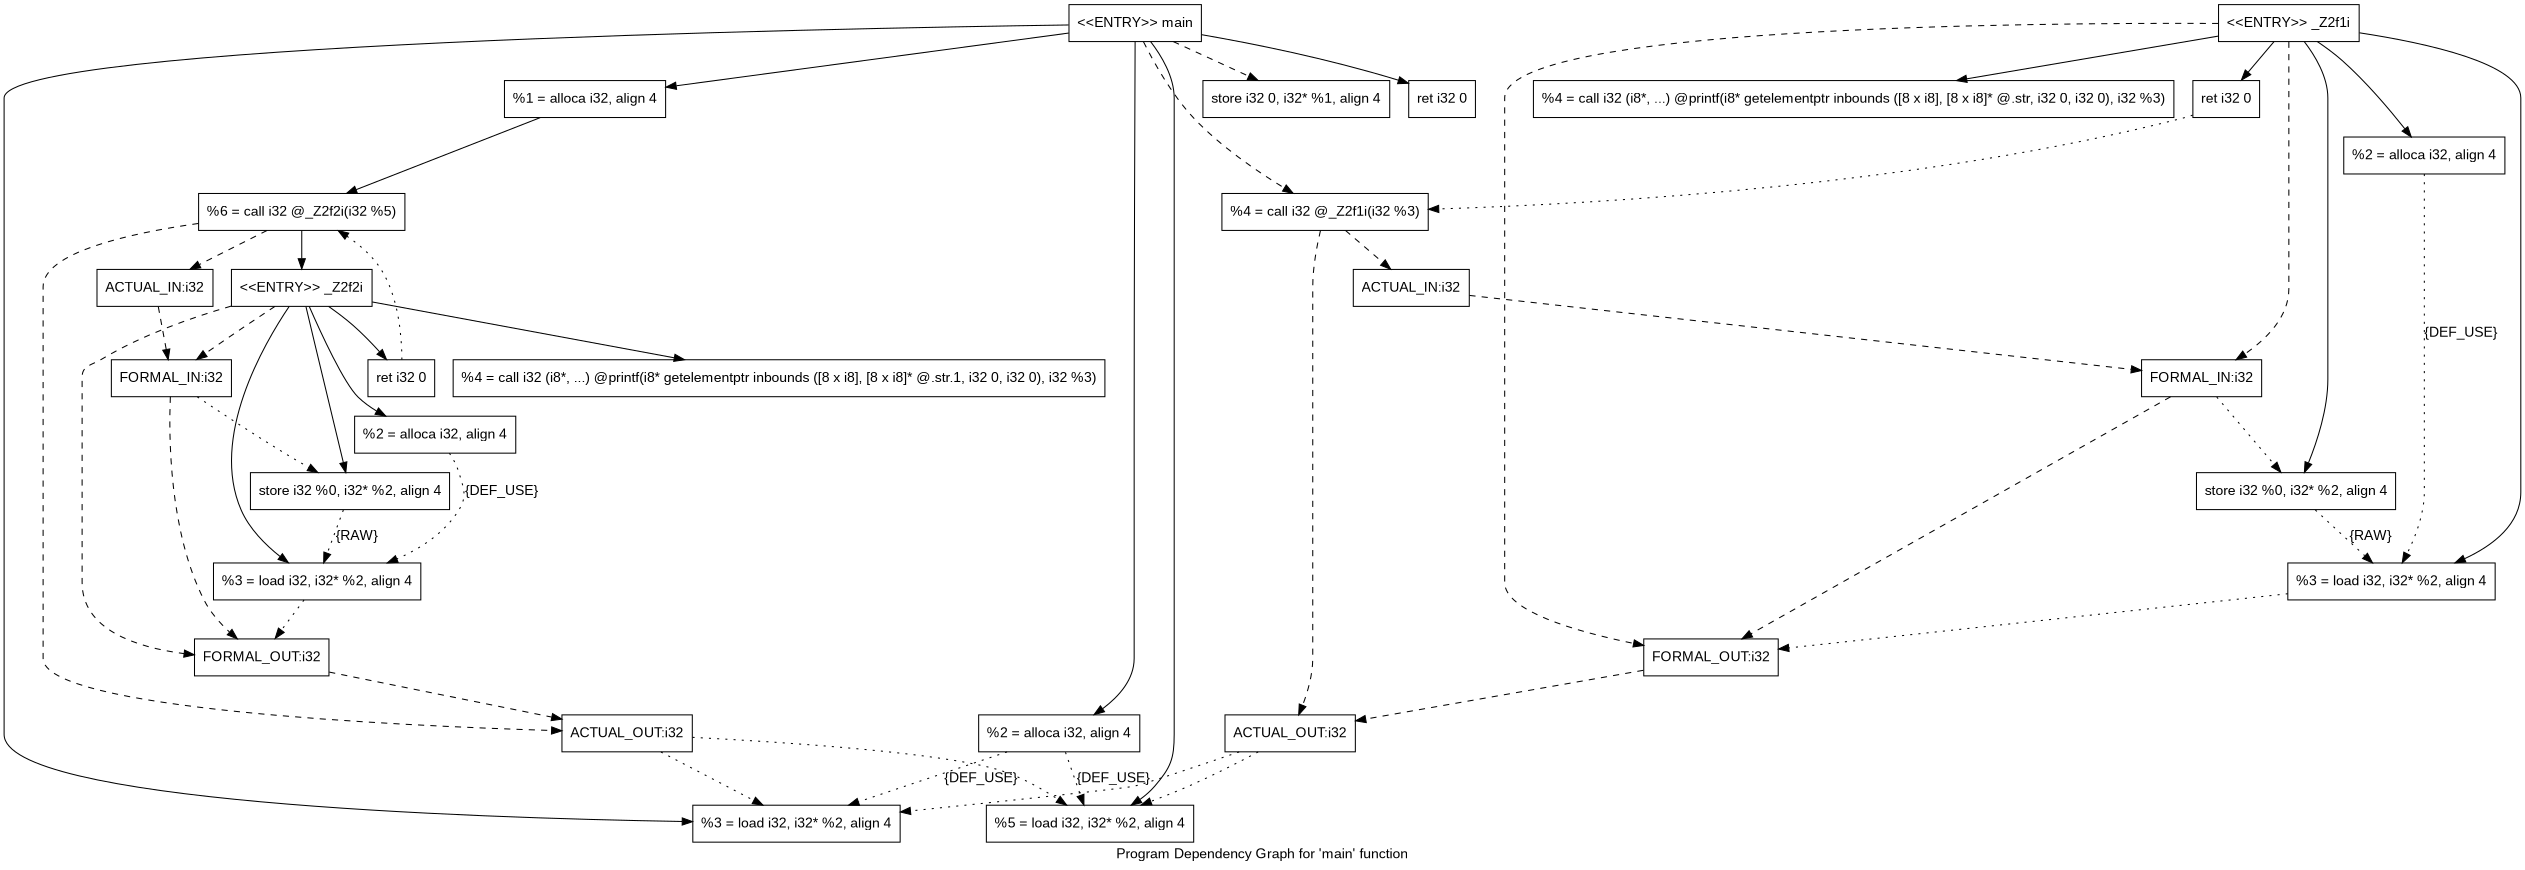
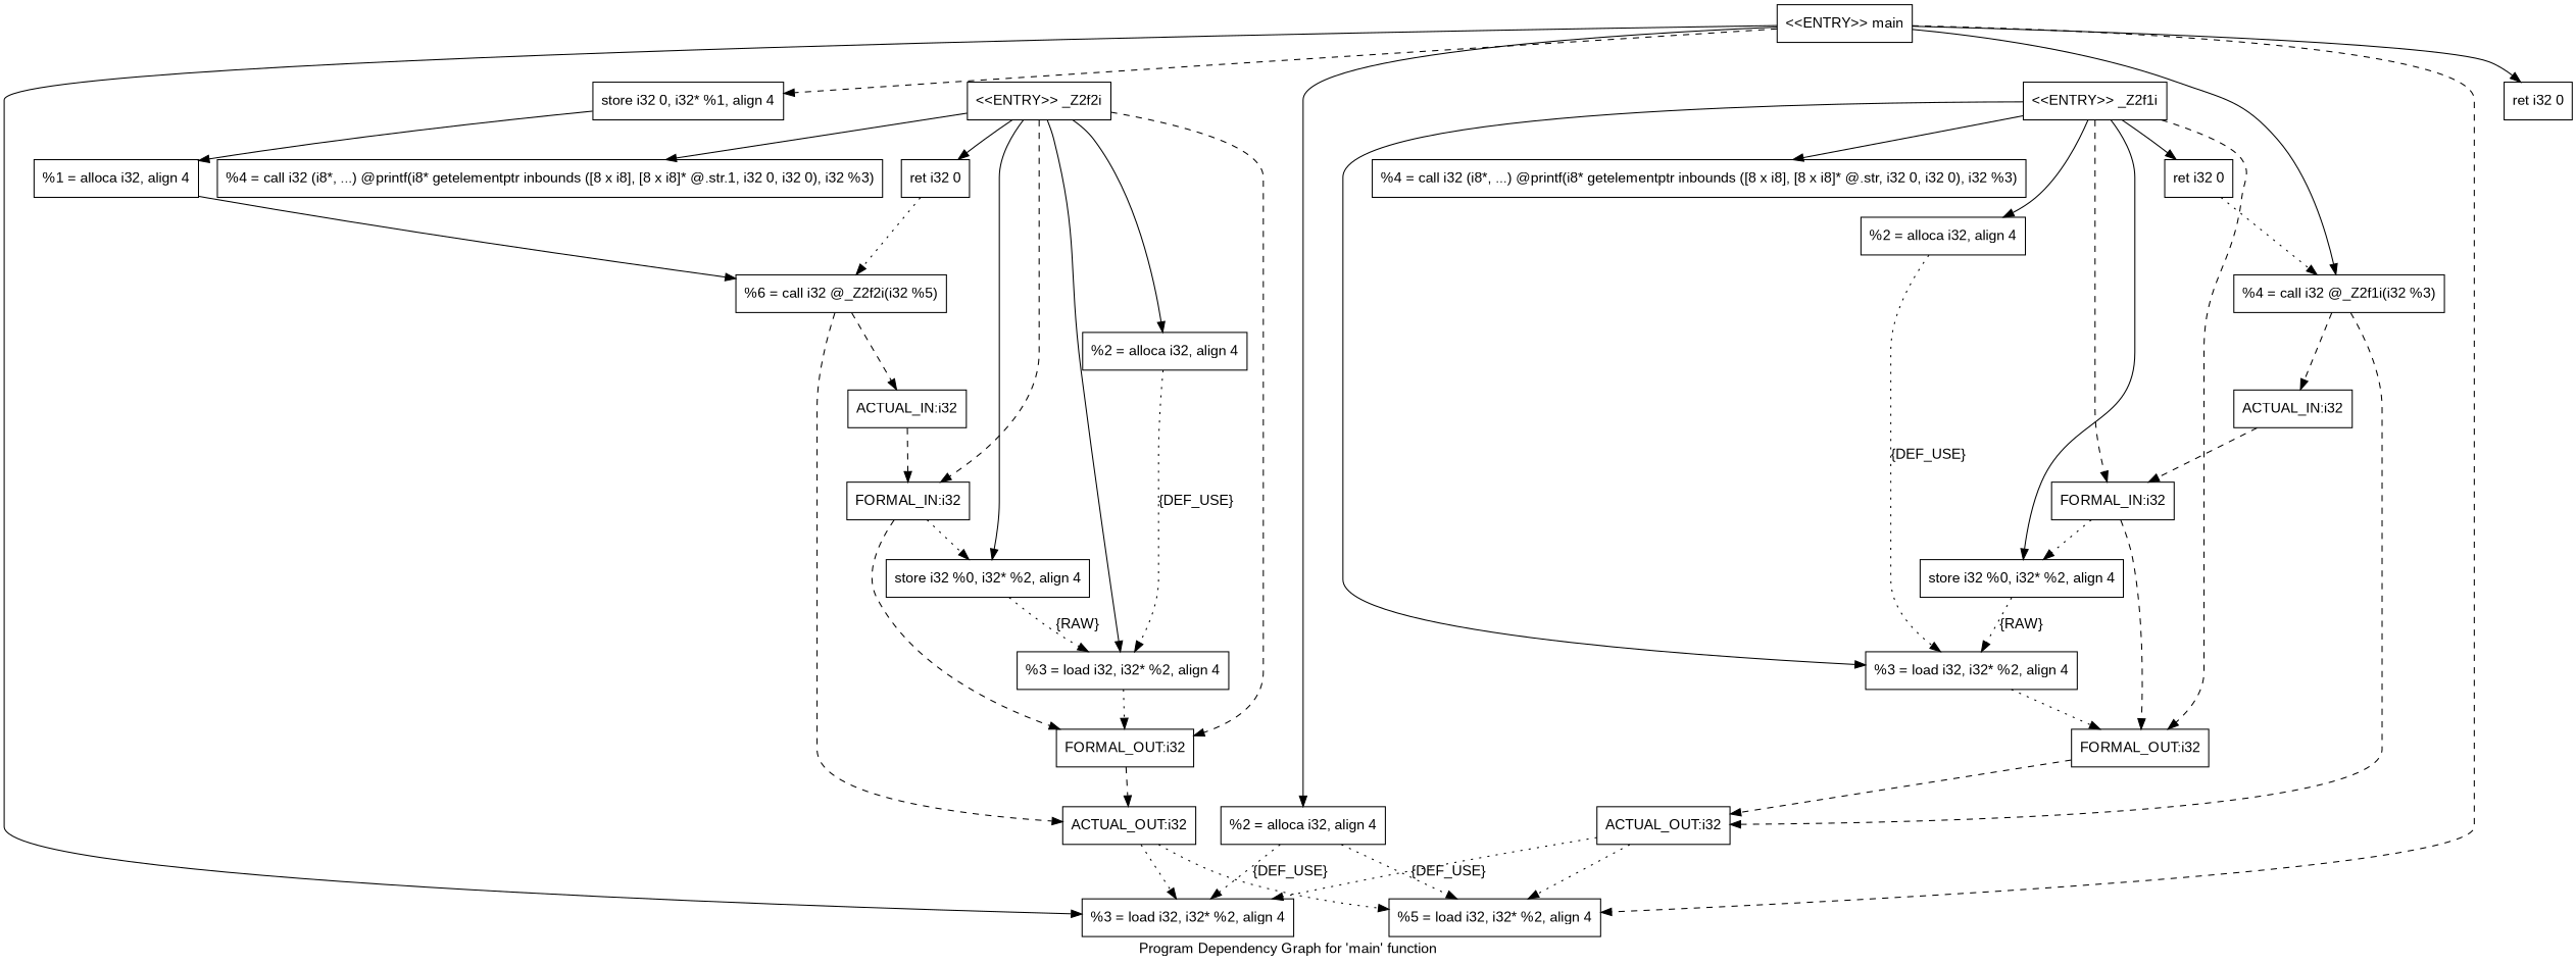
  digraph {
    fontname="Liberation Sans"
    label="Program Dependency Graph for 'main' function"
    node [fontname="Liberation Sans" shape=record]
    edge [fontname="Liberation Sans"]
    n1 [label="{  %2 = alloca i32, align 4}"]
    n2 [label="{  %3 = load i32, i32* %2, align 4}"]
    n3 [label="{FORMAL_OUT:i32}"]
    n4 [label="{ACTUAL_OUT:i32}"]
    n5 [label="{  %3 = load i32, i32* %2, align 4}"]
    n6 [label="{  %5 = load i32, i32* %2, align 4}"]
    n7 [label="{  store i32 %0, i32* %2, align 4}"]
    n8 [label="{\<\<ENTRY\>\> _Z2f1i}"]
    n9 [label="{  %4 = call i32 (i8*, ...) @printf(i8* getelementptr inbounds ([8 x i8], [8 x i8]* @.str, i32 0, i32 0), i32 %3)}"]
    n10 [label="{  ret i32 0}"]
    n11 [label="{FORMAL_IN:i32}"]
    n12 [label="{  %4 = call i32 @_Z2f1i(i32 %3)}"]
    n13 [label="{ACTUAL_IN:i32}"]
    n14 [label="{  %2 = alloca i32, align 4}"]
    n15 [label="{  %3 = load i32, i32* %2, align 4}"]
    n16 [label="{FORMAL_OUT:i32}"]
    n17 [label="{ACTUAL_OUT:i32}"]
    n18 [label="{\<\<ENTRY\>\> _Z2f2i}"]
    n19 [label="{  store i32 %0, i32* %2, align 4}"]
    n20 [label="{  %4 = call i32 (i8*, ...) @printf(i8* getelementptr inbounds ([8 x i8], [8 x i8]* @.str.1, i32 0, i32 0), i32 %3)}"]
    n21 [label="{  ret i32 0}"]
    n22 [label="{FORMAL_IN:i32}"]
    n23 [label="{  %6 = call i32 @_Z2f2i(i32 %5)}"]
    n24 [label="{ACTUAL_IN:i32}"]
    n25 [label="{  %2 = alloca i32, align 4}"]
    n26 [label="{\<\<ENTRY\>\> main}"]
    n27 [label="{  %1 = alloca i32, align 4}"]
    n28 [label="{  store i32 0, i32* %1, align 4}"]
    n29 [label="{  ret i32 0}"]
    n1 -> n2 [label="{DEF_USE}" style=dotted]
    n2 -> n3 [style=dotted]
    n3 -> n4 [style=dashed]
    n4 -> n5 [style=dotted]
    n4 -> n6 [style=dotted]
    n7 -> n2 [label="{RAW} " style=dotted]
    n8 -> n1
    n8 -> n2
    n8 -> n3 [style=dashed]
    n8 -> n7
    n8 -> n9
    n8 -> n10
    n8 -> n11 [style=dashed]
    n10 -> n12 [style=dotted]
    n11 -> n3 [style=dashed]
    n11 -> n7 [style=dotted]
    n12 -> n4 [style=dashed]
    n12 -> n13 [style=dashed]
    n13 -> n11 [style=dashed]
    n14 -> n15 [label="{DEF_USE}" style=dotted]
    n15 -> n16 [style=dotted]
    n16 -> n17 [style=dashed]
    n17 -> n5 [style=dotted]
    n17 -> n6 [style=dotted]
    n18 -> n14
    n18 -> n15
    n18 -> n16 [style=dashed]
    n18 -> n19
    n18 -> n20
    n18 -> n21
    n18 -> n22 [style=dashed]
    n19 -> n15 [label="{RAW} " style=dotted]
    n21 -> n23 [style=dotted]
    n22 -> n16 [style=dashed]
    n22 -> n19 [style=dotted]
    n23 -> n17 [style=dashed]
-   n23 -> n18
    n23 -> n24 [style=dashed]
    n24 -> n22 [style=dashed]
    n25 -> n5 [label="{DEF_USE}" style=dotted]
    n25 -> n6 [label="{DEF_USE}" style=dotted]
    n26 -> n5
-   n26 -> n6
-   n26 -> n12 [style=dashed]
+   n26 -> n6 [style=dashed]
+   n26 -> n12
    n26 -> n25
-   n26 -> n27
+   n28 -> n27
    n26 -> n28 [style=dashed]
    n26 -> n29
    n27 -> n23
  }
